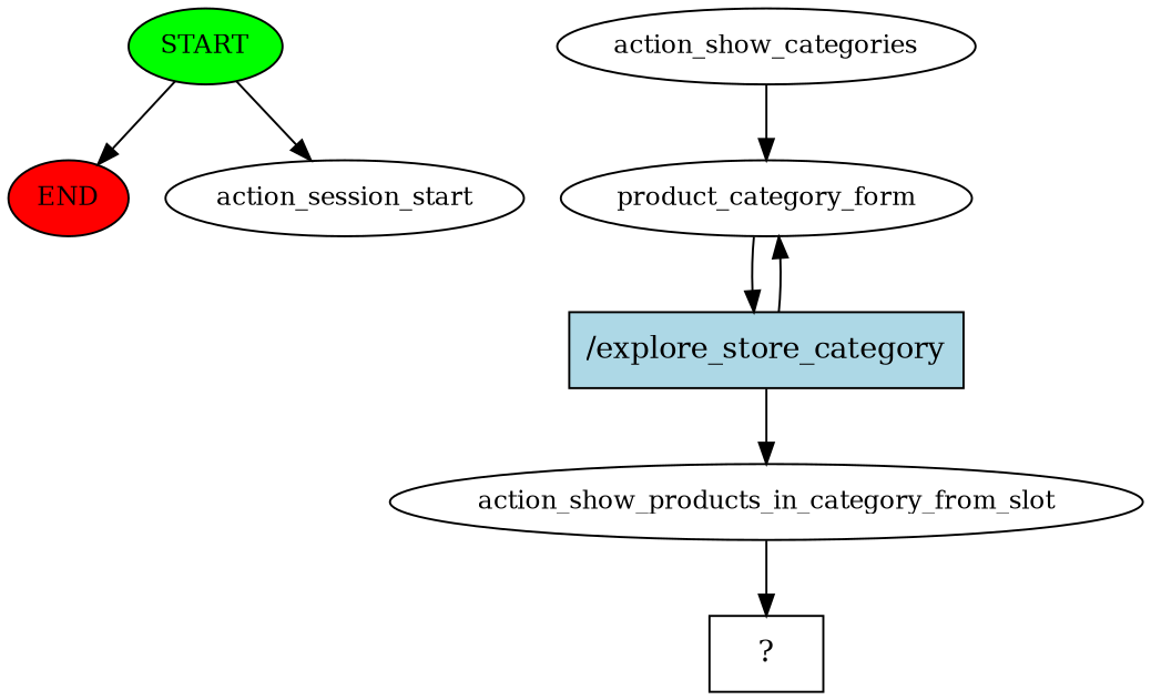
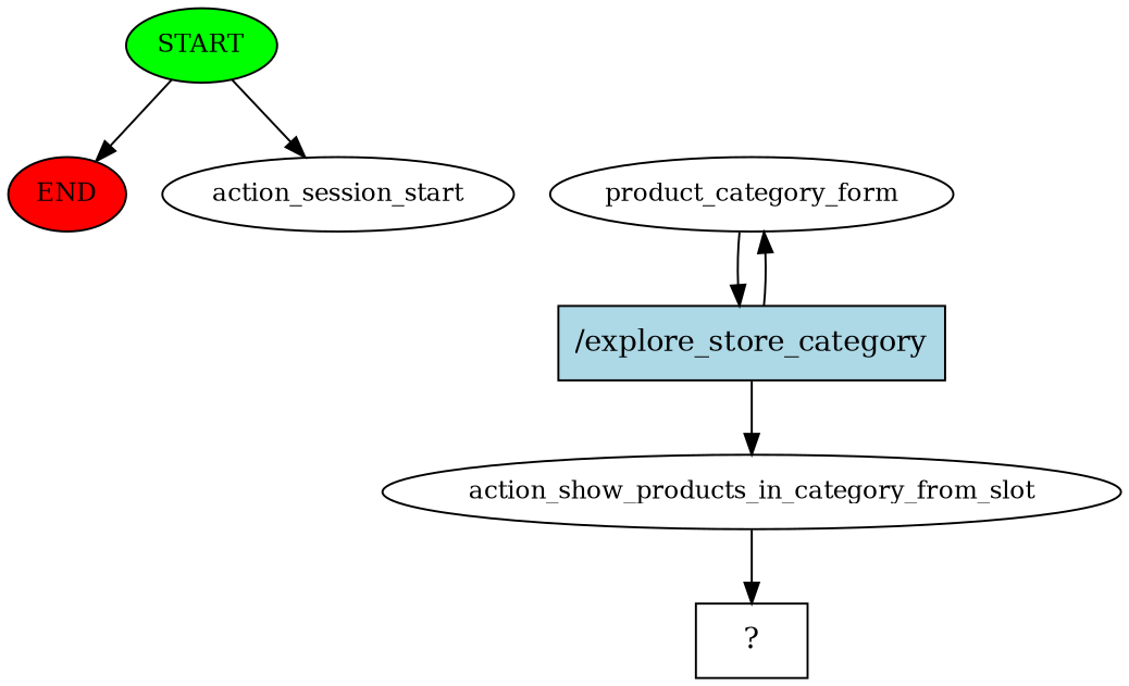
  digraph {
    node [fontsize=12]
    n1 [fillcolor=green label=START style=filled]
    n2 [fillcolor=red label=END style=filled]
    n3 [label=action_session_start]
-   n4 [label=action_show_categories]
    n5 [label=product_category_form]
    n6 [fillcolor=lightblue label="/explore_store_category" shape=rect style=filled fontsize=""]
    n7 [label=action_show_products_in_category_from_slot]
    n8 [label="  ?  " shape=rect fontsize=""]
    n1 -> n2
    n1 -> n3
-   n4 -> n5
    n5 -> n6
    n6 -> n5
    n6 -> n7
    n7 -> n8
  }
